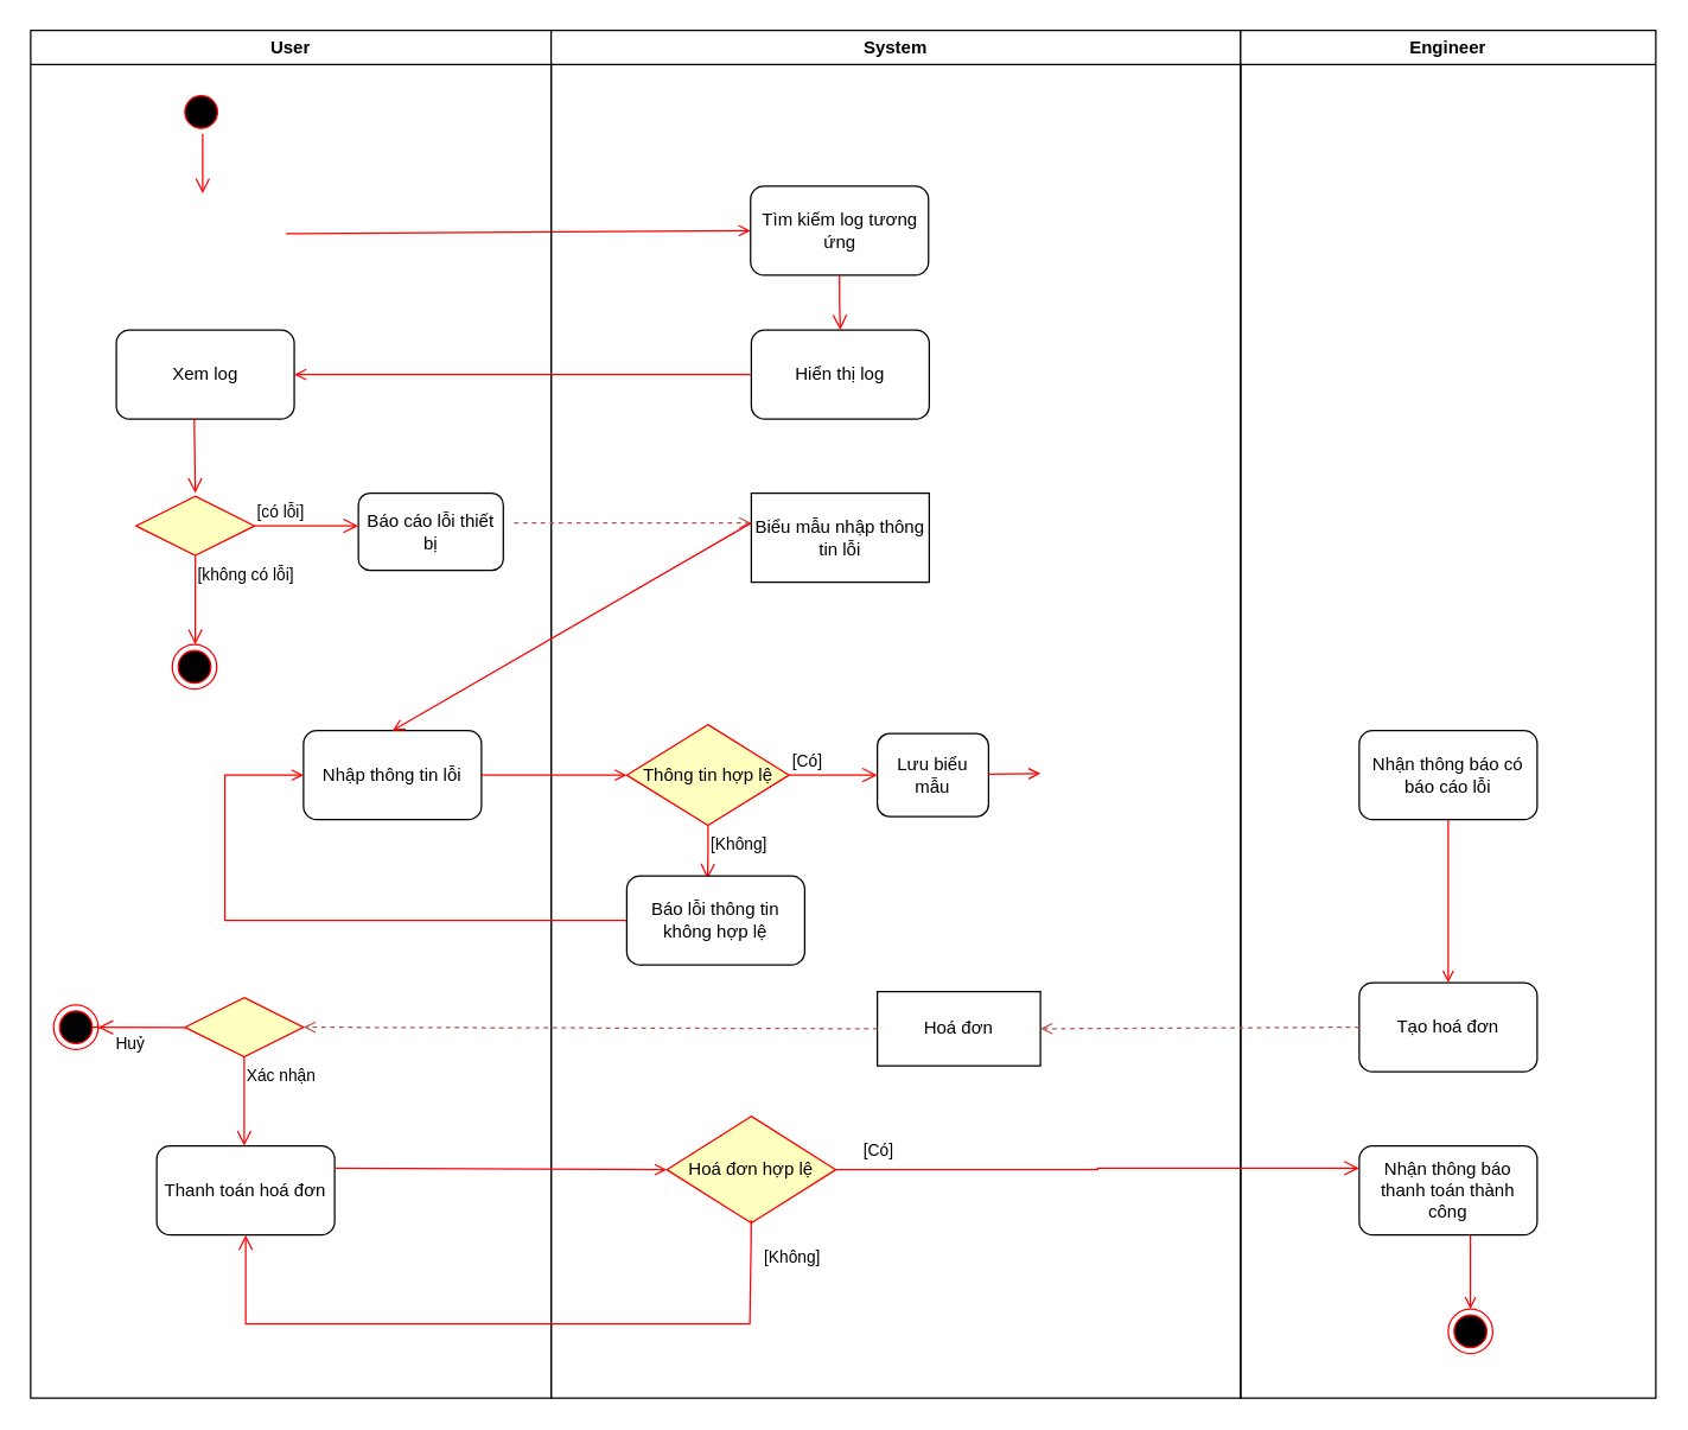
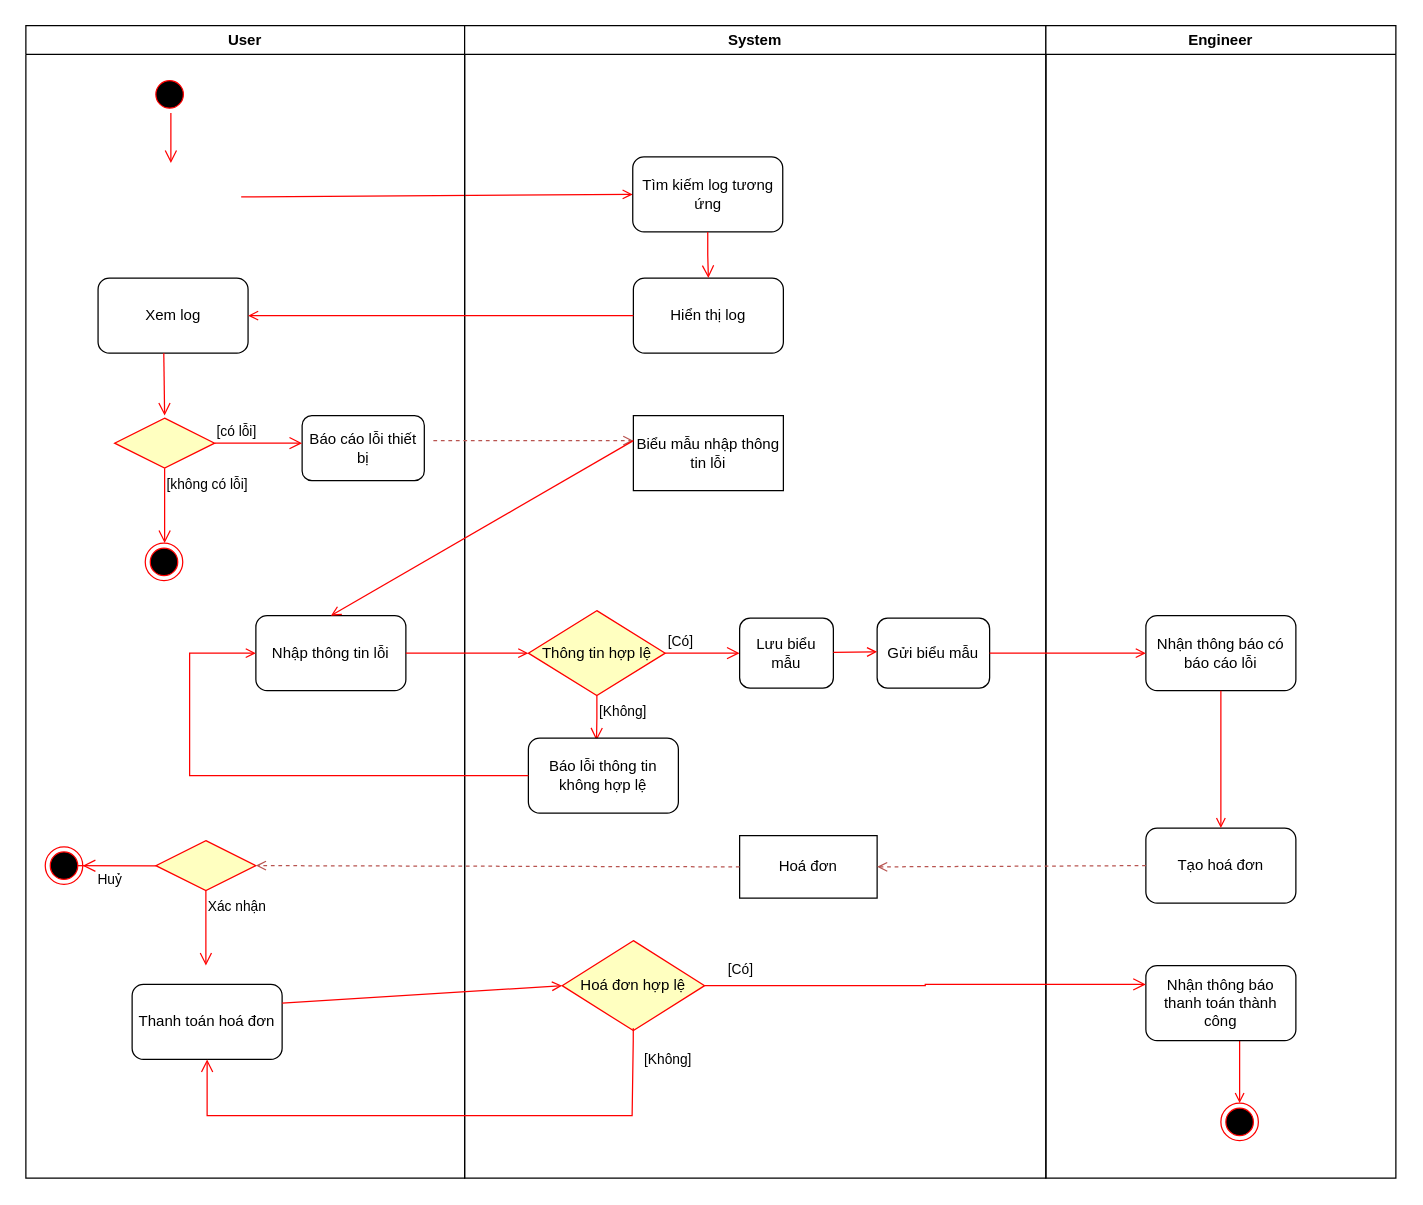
  <mxCell id="0" />
  <mxCell id="1" parent="0" />
  <mxCell id="2" value="User" style="swimlane;whiteSpace=wrap" parent="1" vertex="1"><mxGeometry x="20" y="20" width="351" height="922" as="geometry" /></mxCell>
  <mxCell id="3" value="" style="ellipse;shape=startState;fillColor=#000000;strokeColor=#ff0000;" parent="2" vertex="1"><mxGeometry x="100" y="40" width="30" height="30" as="geometry" /></mxCell>
  <mxCell id="4" value="" style="edgeStyle=elbowEdgeStyle;elbow=horizontal;verticalAlign=bottom;endArrow=open;endSize=8;strokeColor=#FF0000;endFill=1;rounded=0" parent="2" source="3" edge="1"><mxGeometry x="100" y="40" as="geometry"><mxPoint x="115.5" y="110" as="targetPoint" /></mxGeometry></mxCell>
  <mxCell id="5" value="" style="endArrow=open;strokeColor=#FF0000;endFill=1;rounded=0;entryX=0;entryY=0.5;entryDx=0;entryDy=0;" parent="2" target="20" edge="1"><mxGeometry relative="1" as="geometry"><mxPoint x="172.25" y="137" as="sourcePoint" /><mxPoint x="302.25" y="137" as="targetPoint" /></mxGeometry></mxCell>
  <mxCell id="6" value="Xem log" style="rounded=1;whiteSpace=wrap;html=1;" parent="2" vertex="1"><mxGeometry x="57.75" y="202" width="120" height="60" as="geometry" /></mxCell>
  <mxCell id="7" value="" style="rhombus;whiteSpace=wrap;html=1;fontColor=#000000;fillColor=#ffffc0;strokeColor=#ff0000;" parent="2" vertex="1"><mxGeometry x="71" y="314" width="80" height="40" as="geometry" /></mxCell>
  <mxCell id="8" value="[không có lỗi]" style="edgeStyle=orthogonalEdgeStyle;html=1;align=left;verticalAlign=top;endArrow=open;endSize=8;strokeColor=#ff0000;rounded=0;" parent="2" source="7" edge="1"><mxGeometry x="-1" relative="1" as="geometry"><mxPoint x="111" y="414" as="targetPoint" /></mxGeometry></mxCell>
  <mxCell id="9" value="" style="ellipse;shape=endState;fillColor=#000000;strokeColor=#ff0000" parent="2" vertex="1"><mxGeometry x="95.5" y="414" width="30" height="30" as="geometry" /></mxCell>
  <mxCell id="10" value="Báo cáo lỗi thiết bị" style="rounded=1;whiteSpace=wrap;html=1;" parent="2" vertex="1"><mxGeometry x="221" y="312" width="97.75" height="52" as="geometry" /></mxCell>
  <mxCell id="11" value="[có lỗi]" style="edgeStyle=orthogonalEdgeStyle;html=1;align=left;verticalAlign=bottom;endArrow=open;endSize=8;strokeColor=#ff0000;rounded=0;" parent="2" source="7" edge="1"><mxGeometry x="-1" relative="1" as="geometry"><mxPoint x="221" y="334" as="targetPoint" /></mxGeometry></mxCell>
  <mxCell id="12" value="Nhập thông tin lỗi" style="rounded=1;whiteSpace=wrap;html=1;" parent="2" vertex="1"><mxGeometry x="184" y="472" width="120" height="60" as="geometry" /></mxCell>
  <mxCell id="13" value="" style="rhombus;whiteSpace=wrap;html=1;fontColor=#000000;fillColor=#ffffc0;strokeColor=#ff0000;" parent="2" vertex="1"><mxGeometry x="104" y="652" width="80" height="40" as="geometry" /></mxCell>
  <mxCell id="14" value="" style="edgeStyle=orthogonalEdgeStyle;html=1;align=left;verticalAlign=bottom;endArrow=open;endSize=8;strokeColor=#ff0000;rounded=0;" parent="2" target="43" edge="1"><mxGeometry x="-1" relative="1" as="geometry"><mxPoint x="30.5" y="672" as="targetPoint" /><mxPoint x="30.867" y="672.067" as="sourcePoint" /><Array as="points"><mxPoint x="104" y="672" /><mxPoint x="104" y="672" /></Array></mxGeometry></mxCell>
  <mxCell id="15" value="Huỷ" style="edgeLabel;html=1;align=center;verticalAlign=middle;resizable=0;points=[];" parent="14" connectable="0" vertex="1"><mxGeometry x="-0.536" y="-5" relative="1" as="geometry"><mxPoint x="5" y="5" as="offset" /></mxGeometry></mxCell>
  <mxCell id="16" value="Xác nhận" style="edgeStyle=orthogonalEdgeStyle;html=1;align=left;verticalAlign=top;endArrow=open;endSize=8;strokeColor=#ff0000;rounded=0;" parent="2" source="13" edge="1"><mxGeometry x="-1" relative="1" as="geometry"><mxPoint x="144" y="752" as="targetPoint" /></mxGeometry></mxCell>
- <mxCell id="17" value="Thanh toán hoá đơn" style="rounded=1;whiteSpace=wrap;html=1;" parent="2" vertex="1"><mxGeometry x="85" y="752" width="120" height="60" as="geometry" /></mxCell>
+ <mxCell id="17" value="Thanh toán hoá đơn" style="rounded=1;whiteSpace=wrap;html=1;" parent="2" vertex="1"><mxGeometry x="85" y="767" width="120" height="60" as="geometry" /></mxCell>
  <mxCell id="18" value="" style="edgeStyle=elbowEdgeStyle;elbow=horizontal;verticalAlign=bottom;endArrow=open;endSize=8;strokeColor=#FF0000;endFill=1;rounded=0;" parent="2" edge="1"><mxGeometry x="1" y="-88" as="geometry"><mxPoint x="111" y="312" as="targetPoint" /><mxPoint x="110.33" y="262" as="sourcePoint" /><Array as="points"><mxPoint x="111" y="292" /></Array></mxGeometry></mxCell>
  <mxCell id="19" value="System" style="swimlane;whiteSpace=wrap;startSize=23;" parent="1" vertex="1"><mxGeometry x="371" y="20" width="465" height="922" as="geometry" /></mxCell>
  <mxCell id="20" value="Tìm kiếm log tương ứng" style="rounded=1;whiteSpace=wrap;html=1;" parent="19" vertex="1"><mxGeometry x="134.5" y="105" width="120" height="60" as="geometry" /></mxCell>
  <mxCell id="21" value="Hiển thị log" style="rounded=1;whiteSpace=wrap;html=1;" parent="19" vertex="1"><mxGeometry x="135" y="202" width="120" height="60" as="geometry" /></mxCell>
  <mxCell id="22" value="Thông tin hợp lệ" style="rhombus;whiteSpace=wrap;html=1;fontColor=#000000;fillColor=#ffffc0;strokeColor=#ff0000;" parent="19" vertex="1"><mxGeometry x="51" y="468" width="109.5" height="68" as="geometry" /></mxCell>
  <mxCell id="23" value="[Có]" style="edgeStyle=orthogonalEdgeStyle;html=1;align=left;verticalAlign=bottom;endArrow=open;endSize=8;strokeColor=#ff0000;rounded=0;entryX=0;entryY=0.5;entryDx=0;entryDy=0;" parent="19" source="22" target="26" edge="1"><mxGeometry x="-1" relative="1" as="geometry"><mxPoint x="235" y="496" as="targetPoint" /></mxGeometry></mxCell>
  <mxCell id="24" value="[Không]" style="edgeStyle=orthogonalEdgeStyle;html=1;align=left;verticalAlign=top;endArrow=open;endSize=8;strokeColor=#ff0000;rounded=0;" parent="19" source="22" edge="1"><mxGeometry x="-1" relative="1" as="geometry"><mxPoint x="105.5" y="572" as="targetPoint" /></mxGeometry></mxCell>
  <mxCell id="25" value="Báo lỗi thông tin không hợp lệ" style="rounded=1;whiteSpace=wrap;html=1;" parent="19" vertex="1"><mxGeometry x="51" y="570" width="120" height="60" as="geometry" /></mxCell>
  <mxCell id="26" value="Lưu biểu mẫu" style="rounded=1;whiteSpace=wrap;html=1;" parent="19" vertex="1"><mxGeometry x="220" y="474" width="75" height="56" as="geometry" /></mxCell>
  <mxCell id="27" value="Biểu mẫu nhập thông tin lỗi" style="rounded=0;whiteSpace=wrap;html=1;" parent="19" vertex="1"><mxGeometry x="135" y="312" width="120" height="60" as="geometry" /></mxCell>
+ <mxCell id="28" value="Gửi biểu mẫu" style="rounded=1;whiteSpace=wrap;html=1;" parent="19" vertex="1"><mxGeometry x="330" y="474" width="90" height="56" as="geometry" /></mxCell>
  <mxCell id="29" value="Hoá đơn hợp lệ" style="rhombus;whiteSpace=wrap;html=1;fontColor=#000000;fillColor=#ffffc0;strokeColor=#ff0000;" parent="19" vertex="1"><mxGeometry x="78" y="732" width="114" height="72" as="geometry" /></mxCell>
  <mxCell id="30" value="" style="edgeStyle=orthogonalEdgeStyle;html=1;align=left;verticalAlign=bottom;endArrow=open;endSize=8;strokeColor=#ff0000;rounded=0;exitX=0.5;exitY=1;exitDx=0;exitDy=0;entryX=0.5;entryY=0;entryDx=0;entryDy=0;" parent="19" source="20" target="21" edge="1"><mxGeometry x="-0.903" y="4" relative="1" as="geometry"><mxPoint x="444" y="342" as="targetPoint" /><mxPoint x="339" y="342" as="sourcePoint" /><mxPoint as="offset" /></mxGeometry></mxCell>
  <mxCell id="31" value="" style="endArrow=open;dashed=1;html=1;rounded=0;fillColor=#f8cecc;strokeColor=#b85450;" parent="19" edge="1"><mxGeometry width="160" relative="1" as="geometry"><mxPoint x="-25" y="332" as="sourcePoint" /><mxPoint x="135" y="332" as="targetPoint" /></mxGeometry></mxCell>
  <mxCell id="32" value="" style="endArrow=open;strokeColor=#FF0000;endFill=1;rounded=0;entryX=0.5;entryY=0;entryDx=0;entryDy=0;exitX=0;exitY=0.5;exitDx=0;exitDy=0;" parent="19" target="12" edge="1"><mxGeometry relative="1" as="geometry"><mxPoint x="135" y="332" as="sourcePoint" /><mxPoint x="-168" y="332" as="targetPoint" /></mxGeometry></mxCell>
  <mxCell id="33" value="" style="endArrow=open;strokeColor=#FF0000;endFill=1;rounded=0;exitX=1;exitY=0.5;exitDx=0;exitDy=0;" parent="19" edge="1"><mxGeometry relative="1" as="geometry"><mxPoint x="295" y="501.33" as="sourcePoint" /><mxPoint x="330" y="501" as="targetPoint" /></mxGeometry></mxCell>
  <mxCell id="34" value="Hoá đơn" style="html=1;whiteSpace=wrap;" parent="19" vertex="1"><mxGeometry x="220" y="648" width="110" height="50" as="geometry" /></mxCell>
  <mxCell id="35" value="[Không]" style="edgeStyle=orthogonalEdgeStyle;html=1;align=left;verticalAlign=top;endArrow=open;endSize=8;strokeColor=#ff0000;rounded=0;exitX=0.5;exitY=1;exitDx=0;exitDy=0;entryX=0.5;entryY=1;entryDx=0;entryDy=0;" parent="19" target="17" edge="1"><mxGeometry x="-0.947" y="7" relative="1" as="geometry"><mxPoint x="-204.07" y="822" as="targetPoint" /><Array as="points"><mxPoint x="135" y="812" /><mxPoint x="134" y="872" /><mxPoint x="-206" y="872" /></Array><mxPoint x="134.93" y="802" as="sourcePoint" /><mxPoint as="offset" /></mxGeometry></mxCell>
  <mxCell id="36" value="Engineer" style="swimlane;whiteSpace=wrap" parent="1" vertex="1"><mxGeometry x="836" y="20" width="280" height="922" as="geometry" /></mxCell>
  <mxCell id="37" value="" style="ellipse;shape=endState;fillColor=#000000;strokeColor=#ff0000" parent="36" vertex="1"><mxGeometry x="140" y="862" width="30" height="30" as="geometry" /></mxCell>
  <mxCell id="38" value="" style="endArrow=open;strokeColor=#FF0000;endFill=1;rounded=0" parent="36" target="37" edge="1"><mxGeometry relative="1" as="geometry"><mxPoint x="155" y="812" as="sourcePoint" /></mxGeometry></mxCell>
  <mxCell id="39" value="Nhận thông báo có báo cáo lỗi" style="rounded=1;whiteSpace=wrap;html=1;" parent="36" vertex="1"><mxGeometry x="80" y="472" width="120" height="60" as="geometry" /></mxCell>
  <mxCell id="40" value="Tạo hoá đơn" style="rounded=1;whiteSpace=wrap;html=1;" parent="36" vertex="1"><mxGeometry x="80" y="642" width="120" height="60" as="geometry" /></mxCell>
  <mxCell id="41" value="Nhận thông báo thanh toán thành công" style="rounded=1;whiteSpace=wrap;html=1;" parent="36" vertex="1"><mxGeometry x="80" y="752" width="120" height="60" as="geometry" /></mxCell>
  <mxCell id="42" value="" style="endArrow=open;strokeColor=#FF0000;endFill=1;rounded=0;exitX=0.5;exitY=1;exitDx=0;exitDy=0;entryX=0.5;entryY=0;entryDx=0;entryDy=0;" parent="36" source="39" target="40" edge="1"><mxGeometry relative="1" as="geometry"><mxPoint x="140" y="552" as="sourcePoint" /><mxPoint x="238" y="552" as="targetPoint" /></mxGeometry></mxCell>
  <mxCell id="43" value="" style="ellipse;html=1;shape=endState;fillColor=#000000;strokeColor=#ff0000;" parent="1" vertex="1"><mxGeometry x="35.5" y="677" width="30" height="30" as="geometry" /></mxCell>
  <mxCell id="44" value="" style="endArrow=open;strokeColor=#FF0000;endFill=1;rounded=0;entryX=1;entryY=0.5;entryDx=0;entryDy=0;exitX=0;exitY=0.5;exitDx=0;exitDy=0;" parent="1" source="21" target="6" edge="1"><mxGeometry relative="1" as="geometry"><mxPoint x="241" y="253" as="sourcePoint" /><mxPoint x="490.75" y="251" as="targetPoint" /></mxGeometry></mxCell>
  <mxCell id="45" value="" style="endArrow=open;strokeColor=#FF0000;endFill=1;rounded=0;exitX=1;exitY=0.5;exitDx=0;exitDy=0;entryX=0;entryY=0.5;entryDx=0;entryDy=0;" parent="1" source="12" target="22" edge="1"><mxGeometry relative="1" as="geometry"><mxPoint x="337.25" y="517" as="sourcePoint" /><mxPoint x="421" y="515" as="targetPoint" /></mxGeometry></mxCell>
  <mxCell id="46" value="" style="endArrow=open;strokeColor=#FF0000;endFill=1;rounded=0;exitX=0;exitY=0.5;exitDx=0;exitDy=0;entryX=0;entryY=0.5;entryDx=0;entryDy=0;" parent="1" source="25" target="12" edge="1"><mxGeometry relative="1" as="geometry"><mxPoint x="251" y="622" as="sourcePoint" /><mxPoint x="349" y="622" as="targetPoint" /><Array as="points"><mxPoint x="151" y="620" /><mxPoint x="151" y="522" /></Array></mxGeometry></mxCell>
  <mxCell id="47" value="" style="endArrow=open;dashed=1;html=1;rounded=0;fillColor=#f8cecc;strokeColor=#b85450;exitX=0;exitY=0.5;exitDx=0;exitDy=0;entryX=1;entryY=0.5;entryDx=0;entryDy=0;" parent="1" source="40" target="34" edge="1"><mxGeometry width="160" relative="1" as="geometry"><mxPoint x="721" y="691.33" as="sourcePoint" /><mxPoint x="881" y="691.33" as="targetPoint" /></mxGeometry></mxCell>
  <mxCell id="48" value="" style="endArrow=open;dashed=1;html=1;rounded=0;fillColor=#f8cecc;strokeColor=#b85450;entryX=1;entryY=0.5;entryDx=0;entryDy=0;exitX=0;exitY=0.5;exitDx=0;exitDy=0;" parent="1" source="34" target="13" edge="1"><mxGeometry width="160" relative="1" as="geometry"><mxPoint x="311" y="692.33" as="sourcePoint" /><mxPoint x="471" y="692.33" as="targetPoint" /></mxGeometry></mxCell>
  <mxCell id="49" value="[Có]" style="edgeStyle=orthogonalEdgeStyle;html=1;align=left;verticalAlign=bottom;endArrow=open;endSize=8;strokeColor=#ff0000;rounded=0;entryX=0;entryY=0.25;entryDx=0;entryDy=0;" parent="1" source="29" target="41" edge="1"><mxGeometry x="-0.903" y="4" relative="1" as="geometry"><mxPoint x="666" y="776" as="targetPoint" /><mxPoint as="offset" /></mxGeometry></mxCell>
+ <mxCell id="50" value="" style="endArrow=open;strokeColor=#FF0000;endFill=1;rounded=0;exitX=1;exitY=0.5;exitDx=0;exitDy=0;entryX=0;entryY=0.5;entryDx=0;entryDy=0;" parent="1" source="28" target="39" edge="1"><mxGeometry relative="1" as="geometry"><mxPoint x="811" y="521.33" as="sourcePoint" /><mxPoint x="909" y="521.33" as="targetPoint" /></mxGeometry></mxCell>
  <mxCell id="51" value="" style="endArrow=open;strokeColor=#FF0000;endFill=1;rounded=0;exitX=1;exitY=0.25;exitDx=0;exitDy=0;entryX=0;entryY=0.5;entryDx=0;entryDy=0;" parent="1" source="17" target="29" edge="1"><mxGeometry relative="1" as="geometry"><mxPoint x="225" y="792" as="sourcePoint" /><mxPoint x="365" y="792" as="targetPoint" /></mxGeometry></mxCell>
